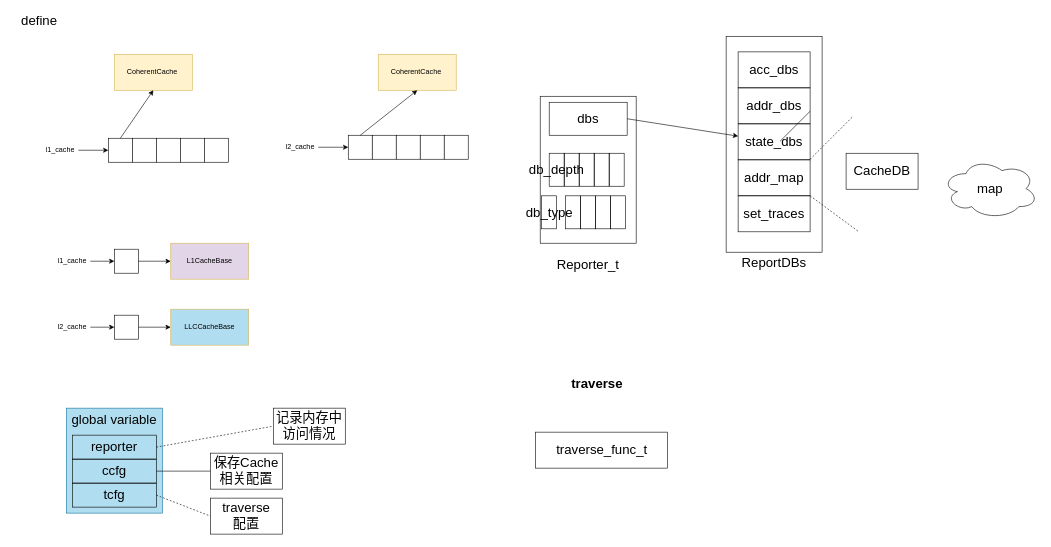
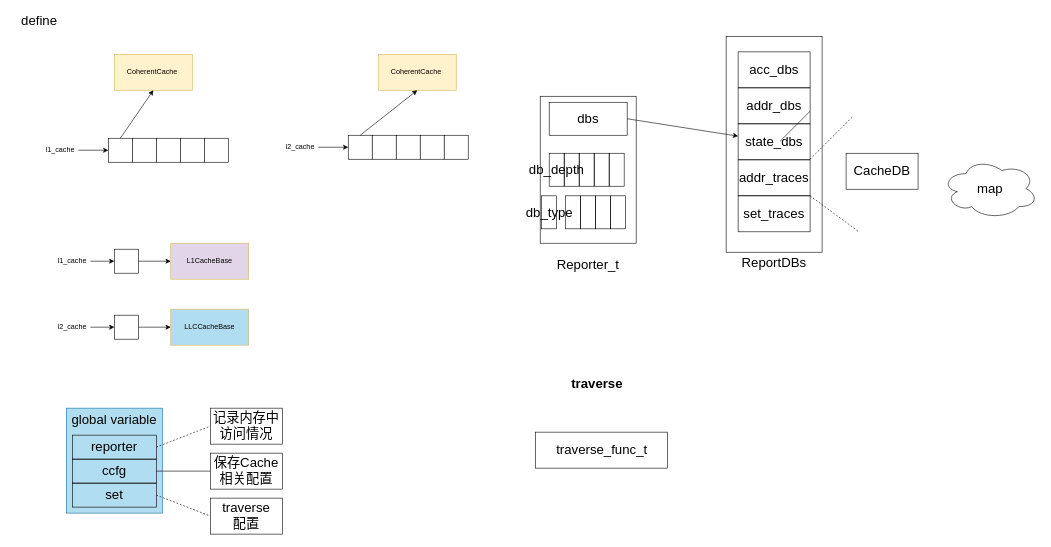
  <mxCell id="0" />
  <mxCell id="1" parent="0" />
  <mxCell id="2" value="" style="whiteSpace=wrap;html=1;aspect=fixed;" vertex="1" parent="1"><mxGeometry x="180" y="230" width="40" height="40" as="geometry" /></mxCell>
  <mxCell id="3" value="" style="whiteSpace=wrap;html=1;aspect=fixed;" vertex="1" parent="1"><mxGeometry x="220" y="230" width="40" height="40" as="geometry" /></mxCell>
  <mxCell id="4" value="" style="whiteSpace=wrap;html=1;aspect=fixed;" vertex="1" parent="1"><mxGeometry x="260" y="230" width="40" height="40" as="geometry" /></mxCell>
  <mxCell id="5" value="" style="whiteSpace=wrap;html=1;aspect=fixed;" vertex="1" parent="1"><mxGeometry x="300" y="230" width="40" height="40" as="geometry" /></mxCell>
  <mxCell id="6" value="" style="whiteSpace=wrap;html=1;aspect=fixed;" vertex="1" parent="1"><mxGeometry x="340" y="230" width="40" height="40" as="geometry" /></mxCell>
  <mxCell id="7" style="edgeStyle=orthogonalEdgeStyle;rounded=0;orthogonalLoop=1;jettySize=auto;html=1;entryX=0;entryY=0.5;entryDx=0;entryDy=0;" edge="1" parent="1" source="8" target="2"><mxGeometry relative="1" as="geometry" /></mxCell>
  <mxCell id="8" value="l1_cache" style="text;html=1;strokeColor=none;fillColor=none;align=center;verticalAlign=middle;whiteSpace=wrap;rounded=0;" vertex="1" parent="1"><mxGeometry x="70" y="235" width="60" height="30" as="geometry" /></mxCell>
  <mxCell id="9" value="&lt;span&gt;CoherentCache&amp;nbsp;&lt;/span&gt;" style="rounded=0;whiteSpace=wrap;html=1;fillColor=#fff2cc;strokeColor=#d6b656;" vertex="1" parent="1"><mxGeometry x="190" y="90" width="130" height="60" as="geometry" /></mxCell>
  <mxCell id="10" value="" style="endArrow=classic;html=1;entryX=0.5;entryY=1;entryDx=0;entryDy=0;exitX=0.5;exitY=0;exitDx=0;exitDy=0;" edge="1" parent="1" source="2" target="9"><mxGeometry width="50" height="50" relative="1" as="geometry"><mxPoint x="390" y="80" as="sourcePoint" /><mxPoint x="440" y="30" as="targetPoint" /></mxGeometry></mxCell>
  <mxCell id="11" value="" style="whiteSpace=wrap;html=1;aspect=fixed;" vertex="1" parent="1"><mxGeometry x="580" y="225" width="40" height="40" as="geometry" /></mxCell>
  <mxCell id="12" value="" style="whiteSpace=wrap;html=1;aspect=fixed;" vertex="1" parent="1"><mxGeometry x="620" y="225" width="40" height="40" as="geometry" /></mxCell>
  <mxCell id="13" value="" style="whiteSpace=wrap;html=1;aspect=fixed;" vertex="1" parent="1"><mxGeometry x="660" y="225" width="40" height="40" as="geometry" /></mxCell>
  <mxCell id="14" value="" style="whiteSpace=wrap;html=1;aspect=fixed;" vertex="1" parent="1"><mxGeometry x="700" y="225" width="40" height="40" as="geometry" /></mxCell>
  <mxCell id="15" value="" style="whiteSpace=wrap;html=1;aspect=fixed;" vertex="1" parent="1"><mxGeometry x="740" y="225" width="40" height="40" as="geometry" /></mxCell>
  <mxCell id="16" style="edgeStyle=orthogonalEdgeStyle;rounded=0;orthogonalLoop=1;jettySize=auto;html=1;entryX=0;entryY=0.5;entryDx=0;entryDy=0;" edge="1" parent="1" source="17" target="11"><mxGeometry relative="1" as="geometry" /></mxCell>
  <mxCell id="17" value="l2_cache" style="text;html=1;strokeColor=none;fillColor=none;align=center;verticalAlign=middle;whiteSpace=wrap;rounded=0;" vertex="1" parent="1"><mxGeometry x="470" y="230" width="60" height="30" as="geometry" /></mxCell>
  <mxCell id="18" value="&lt;span&gt;CoherentCache&amp;nbsp;&lt;/span&gt;" style="rounded=0;whiteSpace=wrap;html=1;fillColor=#fff2cc;strokeColor=#d6b656;" vertex="1" parent="1"><mxGeometry x="630" y="90" width="130" height="60" as="geometry" /></mxCell>
  <mxCell id="19" value="" style="endArrow=classic;html=1;entryX=0.5;entryY=1;entryDx=0;entryDy=0;exitX=0.5;exitY=0;exitDx=0;exitDy=0;" edge="1" parent="1" source="11" target="18"><mxGeometry width="50" height="50" relative="1" as="geometry"><mxPoint x="590" y="230" as="sourcePoint" /><mxPoint x="640" y="180" as="targetPoint" /></mxGeometry></mxCell>
  <mxCell id="20" value="define" style="text;html=1;strokeColor=none;fillColor=none;align=center;verticalAlign=middle;whiteSpace=wrap;rounded=0;fontSize=22;" vertex="1" parent="1"><mxGeometry x="20" y="20" width="90" height="30" as="geometry" /></mxCell>
  <mxCell id="21" style="edgeStyle=orthogonalEdgeStyle;rounded=0;orthogonalLoop=1;jettySize=auto;html=1;fontSize=22;" edge="1" parent="1" source="22" target="24"><mxGeometry relative="1" as="geometry" /></mxCell>
  <mxCell id="22" value="l1_cache" style="text;html=1;strokeColor=none;fillColor=none;align=center;verticalAlign=middle;whiteSpace=wrap;rounded=0;" vertex="1" parent="1"><mxGeometry x="90" y="420" width="60" height="30" as="geometry" /></mxCell>
  <mxCell id="23" style="edgeStyle=orthogonalEdgeStyle;rounded=0;orthogonalLoop=1;jettySize=auto;html=1;fontSize=22;" edge="1" parent="1" source="24" target="25"><mxGeometry relative="1" as="geometry" /></mxCell>
  <mxCell id="24" value="" style="whiteSpace=wrap;html=1;aspect=fixed;" vertex="1" parent="1"><mxGeometry x="190" y="415" width="40" height="40" as="geometry" /></mxCell>
  <mxCell id="25" value="&lt;span&gt;L1CacheBase&lt;/span&gt;" style="rounded=0;whiteSpace=wrap;html=1;fillColor=#e1d5e7;strokeColor=#d6b656;" vertex="1" parent="1"><mxGeometry x="284" y="405" width="130" height="60" as="geometry" /></mxCell>
  <mxCell id="26" style="edgeStyle=orthogonalEdgeStyle;rounded=0;orthogonalLoop=1;jettySize=auto;html=1;fontSize=22;" edge="1" source="27" target="29" parent="1"><mxGeometry relative="1" as="geometry" /></mxCell>
  <mxCell id="27" value="l2_cache" style="text;html=1;strokeColor=none;fillColor=none;align=center;verticalAlign=middle;whiteSpace=wrap;rounded=0;" vertex="1" parent="1"><mxGeometry x="90" y="530" width="60" height="30" as="geometry" /></mxCell>
  <mxCell id="28" style="edgeStyle=orthogonalEdgeStyle;rounded=0;orthogonalLoop=1;jettySize=auto;html=1;fontSize=22;" edge="1" source="29" target="30" parent="1"><mxGeometry relative="1" as="geometry" /></mxCell>
  <mxCell id="29" value="" style="whiteSpace=wrap;html=1;aspect=fixed;" vertex="1" parent="1"><mxGeometry x="190" y="525" width="40" height="40" as="geometry" /></mxCell>
  <mxCell id="30" value="&lt;span&gt;LLCCacheBase&lt;/span&gt;" style="rounded=0;whiteSpace=wrap;html=1;fillColor=#b1ddf0;strokeColor=#d6b656;" vertex="1" parent="1"><mxGeometry x="284" y="515" width="130" height="60" as="geometry" /></mxCell>
  <mxCell id="31" value="&lt;br&gt;&lt;br&gt;&lt;br&gt;&lt;br&gt;&lt;br&gt;&lt;br&gt;&lt;br&gt;&lt;br&gt;&lt;br&gt;&lt;br&gt;&lt;br&gt;&lt;br&gt;Reporter_t" style="rounded=0;whiteSpace=wrap;html=1;fillColor=none;fontSize=22;" vertex="1" parent="1"><mxGeometry x="900" y="160" width="160" height="245" as="geometry" /></mxCell>
  <mxCell id="32" value="&lt;br&gt;&lt;br&gt;&lt;br&gt;&lt;br&gt;&lt;br&gt;&lt;br&gt;&lt;br&gt;&lt;br&gt;&lt;br&gt;&lt;br&gt;&lt;br&gt;&lt;br&gt;&lt;br&gt;&lt;br&gt;&lt;br&gt;ReportDBs" style="rounded=0;whiteSpace=wrap;html=1;fillColor=none;fontSize=22;" vertex="1" parent="1"><mxGeometry x="1210" y="60" width="160" height="360" as="geometry" /></mxCell>
  <mxCell id="33" value="acc_dbs" style="rounded=0;whiteSpace=wrap;html=1;fillColor=none;fontSize=22;" vertex="1" parent="1"><mxGeometry x="1230" y="86" width="120" height="60" as="geometry" /></mxCell>
  <mxCell id="34" value="addr_dbs" style="rounded=0;whiteSpace=wrap;html=1;fillColor=none;fontSize=22;" vertex="1" parent="1"><mxGeometry x="1230" y="146" width="120" height="60" as="geometry" /></mxCell>
  <mxCell id="35" value="state_dbs" style="rounded=0;whiteSpace=wrap;html=1;fillColor=none;fontSize=22;" vertex="1" parent="1"><mxGeometry x="1230" y="206" width="120" height="60" as="geometry" /></mxCell>
- <mxCell id="36" value="addr_map" style="rounded=0;whiteSpace=wrap;html=1;fillColor=none;fontSize=22;" vertex="1" parent="1"><mxGeometry x="1230" y="266" width="120" height="60" as="geometry" /></mxCell>
+ <mxCell id="36" value="addr_traces" style="rounded=0;whiteSpace=wrap;html=1;fillColor=none;fontSize=22;" vertex="1" parent="1"><mxGeometry x="1230" y="266" width="120" height="60" as="geometry" /></mxCell>
  <mxCell id="37" value="set_traces" style="rounded=0;whiteSpace=wrap;html=1;fillColor=none;fontSize=22;" vertex="1" parent="1"><mxGeometry x="1230" y="326" width="120" height="60" as="geometry" /></mxCell>
  <mxCell id="38" value="dbs" style="rounded=0;whiteSpace=wrap;html=1;fillColor=none;fontSize=22;" vertex="1" parent="1"><mxGeometry x="915" y="170" width="130" height="55" as="geometry" /></mxCell>
  <mxCell id="39" value="" style="endArrow=classic;html=1;fontSize=22;exitX=1;exitY=0.5;exitDx=0;exitDy=0;" edge="1" parent="1" source="38" target="35"><mxGeometry width="50" height="50" relative="1" as="geometry"><mxPoint x="800" y="510" as="sourcePoint" /><mxPoint x="850" y="460" as="targetPoint" /></mxGeometry></mxCell>
  <mxCell id="40" value="db_depth" style="rounded=0;whiteSpace=wrap;html=1;fillColor=none;fontSize=22;" vertex="1" parent="1"><mxGeometry x="915" y="255" width="25" height="55" as="geometry" /></mxCell>
  <mxCell id="41" value="" style="rounded=0;whiteSpace=wrap;html=1;fillColor=none;fontSize=22;" vertex="1" parent="1"><mxGeometry x="940" y="255" width="25" height="55" as="geometry" /></mxCell>
  <mxCell id="42" value="" style="rounded=0;whiteSpace=wrap;html=1;fillColor=none;fontSize=22;" vertex="1" parent="1"><mxGeometry x="965" y="255" width="25" height="55" as="geometry" /></mxCell>
  <mxCell id="43" value="" style="rounded=0;whiteSpace=wrap;html=1;fillColor=none;fontSize=22;" vertex="1" parent="1"><mxGeometry x="990" y="255" width="25" height="55" as="geometry" /></mxCell>
  <mxCell id="44" value="" style="rounded=0;whiteSpace=wrap;html=1;fillColor=none;fontSize=22;" vertex="1" parent="1"><mxGeometry x="1015" y="255" width="25" height="55" as="geometry" /></mxCell>
  <mxCell id="45" value="db_type" style="rounded=0;whiteSpace=wrap;html=1;fillColor=none;fontSize=22;" vertex="1" parent="1"><mxGeometry x="902.5" y="326" width="25" height="55" as="geometry" /></mxCell>
  <mxCell id="46" value="" style="rounded=0;whiteSpace=wrap;html=1;fillColor=none;fontSize=22;" vertex="1" parent="1"><mxGeometry x="942.5" y="326" width="25" height="55" as="geometry" /></mxCell>
  <mxCell id="47" value="" style="rounded=0;whiteSpace=wrap;html=1;fillColor=none;fontSize=22;" vertex="1" parent="1"><mxGeometry x="967.5" y="326" width="25" height="55" as="geometry" /></mxCell>
  <mxCell id="48" value="" style="rounded=0;whiteSpace=wrap;html=1;fillColor=none;fontSize=22;" vertex="1" parent="1"><mxGeometry x="992.5" y="326" width="25" height="55" as="geometry" /></mxCell>
  <mxCell id="49" value="" style="rounded=0;whiteSpace=wrap;html=1;fillColor=none;fontSize=22;" vertex="1" parent="1"><mxGeometry x="1017.5" y="326" width="25" height="55" as="geometry" /></mxCell>
  <mxCell id="50" value="" style="endArrow=none;dashed=1;html=1;fontSize=22;" edge="1" parent="1"><mxGeometry width="50" height="50" relative="1" as="geometry"><mxPoint x="1350" y="265" as="sourcePoint" /><mxPoint x="1420" y="195" as="targetPoint" /></mxGeometry></mxCell>
  <mxCell id="51" value="" style="endArrow=none;dashed=1;html=1;fontSize=22;exitX=1;exitY=1;exitDx=0;exitDy=0;" edge="1" parent="1" source="36"><mxGeometry width="50" height="50" relative="1" as="geometry"><mxPoint x="1360" y="275" as="sourcePoint" /><mxPoint x="1430" y="385" as="targetPoint" /></mxGeometry></mxCell>
  <mxCell id="52" value="CacheDB" style="rounded=0;whiteSpace=wrap;html=1;fillColor=none;fontSize=22;" vertex="1" parent="1"><mxGeometry x="1410" y="255" width="120" height="60" as="geometry" /></mxCell>
  <mxCell id="53" value="map" style="ellipse;shape=cloud;whiteSpace=wrap;html=1;fillColor=none;fontSize=22;" vertex="1" parent="1"><mxGeometry x="1570" y="264" width="160" height="100" as="geometry" /></mxCell>
  <mxCell id="54" value="" style="endArrow=none;html=1;fontSize=22;" edge="1" parent="1"><mxGeometry width="50" height="50" relative="1" as="geometry"><mxPoint x="1300" y="235" as="sourcePoint" /><mxPoint x="1350" y="185" as="targetPoint" /></mxGeometry></mxCell>
  <mxCell id="55" value="" style="group" vertex="1" connectable="0" parent="1"><mxGeometry x="100" y="680" width="180" height="175" as="geometry" /></mxCell>
  <mxCell id="56" value="" style="rounded=0;whiteSpace=wrap;html=1;fillColor=#b1ddf0;fontSize=22;strokeColor=#10739e;" vertex="1" parent="55"><mxGeometry x="10" width="160" height="175" as="geometry" /></mxCell>
  <mxCell id="57" value="global variable" style="text;html=1;strokeColor=none;fillColor=none;align=center;verticalAlign=middle;whiteSpace=wrap;rounded=0;fontSize=22;" vertex="1" parent="55"><mxGeometry y="10" width="180" height="20" as="geometry" /></mxCell>
  <mxCell id="58" value="reporter" style="rounded=0;whiteSpace=wrap;html=1;fillColor=none;fontSize=22;" vertex="1" parent="55"><mxGeometry x="20" y="45" width="140" height="40" as="geometry" /></mxCell>
  <mxCell id="59" value="ccfg" style="rounded=0;whiteSpace=wrap;html=1;fillColor=none;fontSize=22;" vertex="1" parent="55"><mxGeometry x="20" y="85" width="140" height="40" as="geometry" /></mxCell>
- <mxCell id="60" value="tcfg" style="rounded=0;whiteSpace=wrap;html=1;fillColor=none;fontSize=22;" vertex="1" parent="55"><mxGeometry x="20" y="125" width="140" height="40" as="geometry" /></mxCell>
+ <mxCell id="60" value="set" style="rounded=0;whiteSpace=wrap;html=1;fillColor=none;fontSize=22;" vertex="1" parent="55"><mxGeometry x="20" y="125" width="140" height="40" as="geometry" /></mxCell>
  <mxCell id="61" value="" style="endArrow=none;dashed=1;html=1;fontSize=22;exitX=1;exitY=0.5;exitDx=0;exitDy=0;entryX=0;entryY=0.5;entryDx=0;entryDy=0;" edge="1" parent="1" source="58" target="62"><mxGeometry width="50" height="50" relative="1" as="geometry"><mxPoint x="390" y="780" as="sourcePoint" /><mxPoint x="370" y="745" as="targetPoint" /></mxGeometry></mxCell>
- <mxCell id="62" value="记录内存中访问情况" style="rounded=0;whiteSpace=wrap;html=1;fillColor=none;fontSize=22;" vertex="1" parent="1"><mxGeometry x="455" y="680" width="120" height="60" as="geometry" /></mxCell>
+ <mxCell id="62" value="记录内存中访问情况" style="rounded=0;whiteSpace=wrap;html=1;fillColor=none;fontSize=22;" vertex="1" parent="1"><mxGeometry x="350" y="680" width="120" height="60" as="geometry" /></mxCell>
  <mxCell id="63" value="保存Cache相关配置" style="rounded=0;whiteSpace=wrap;html=1;fillColor=none;fontSize=22;" vertex="1" parent="1"><mxGeometry x="350" y="755" width="120" height="60" as="geometry" /></mxCell>
  <mxCell id="64" value="" style="endArrow=none;dashed=0;html=1;fontSize=22;exitX=1;exitY=0.5;exitDx=0;exitDy=0;entryX=0;entryY=0.5;entryDx=0;entryDy=0;" edge="1" parent="1" source="59" target="63"><mxGeometry width="50" height="50" relative="1" as="geometry"><mxPoint x="270" y="755" as="sourcePoint" /><mxPoint x="360" y="720" as="targetPoint" /></mxGeometry></mxCell>
  <mxCell id="65" value="traverse&lt;br&gt;配置" style="rounded=0;whiteSpace=wrap;html=1;fillColor=none;fontSize=22;" vertex="1" parent="1"><mxGeometry x="350" y="830" width="120" height="60" as="geometry" /></mxCell>
  <mxCell id="66" value="" style="endArrow=none;dashed=1;html=1;fontSize=22;exitX=1;exitY=0.5;exitDx=0;exitDy=0;entryX=0;entryY=0.5;entryDx=0;entryDy=0;" edge="1" parent="1" source="60" target="65"><mxGeometry width="50" height="50" relative="1" as="geometry"><mxPoint x="270" y="795" as="sourcePoint" /><mxPoint x="360" y="795" as="targetPoint" /></mxGeometry></mxCell>
  <mxCell id="67" value="&lt;b&gt;traverse&lt;/b&gt;" style="text;html=1;strokeColor=none;fillColor=none;align=center;verticalAlign=middle;whiteSpace=wrap;rounded=0;fontSize=22;" vertex="1" parent="1"><mxGeometry x="910" y="610" width="170" height="60" as="geometry" /></mxCell>
  <mxCell id="68" value="traverse_func_t" style="rounded=0;whiteSpace=wrap;html=1;fillColor=none;fontSize=22;" vertex="1" parent="1"><mxGeometry x="892.5" y="720" width="220" height="60" as="geometry" /></mxCell>
